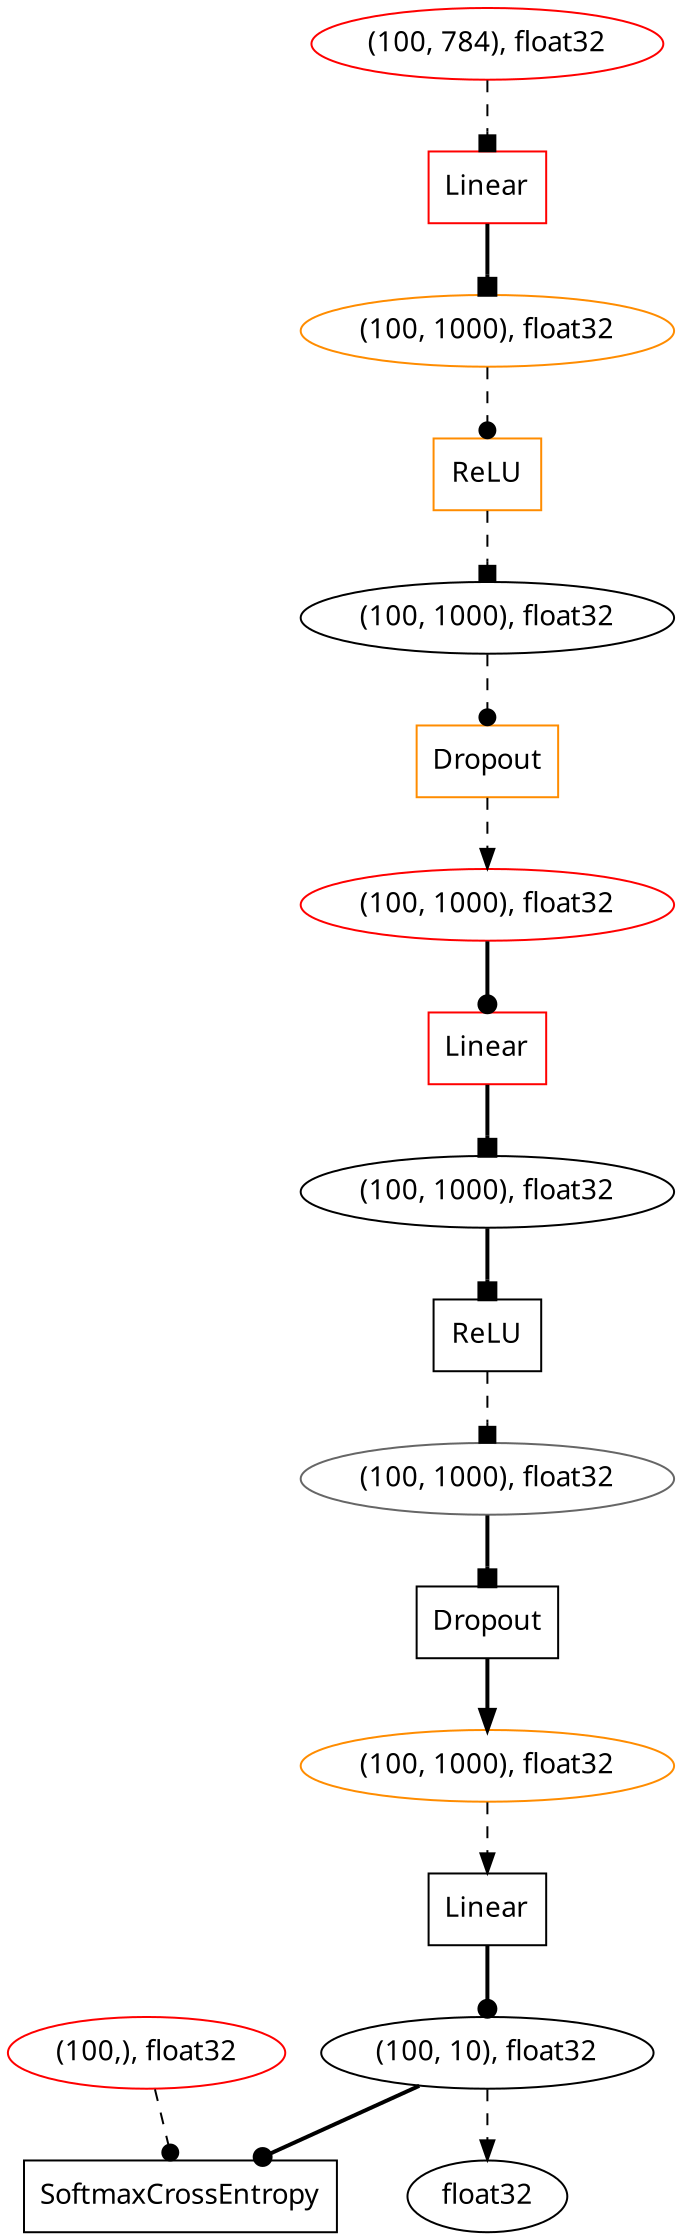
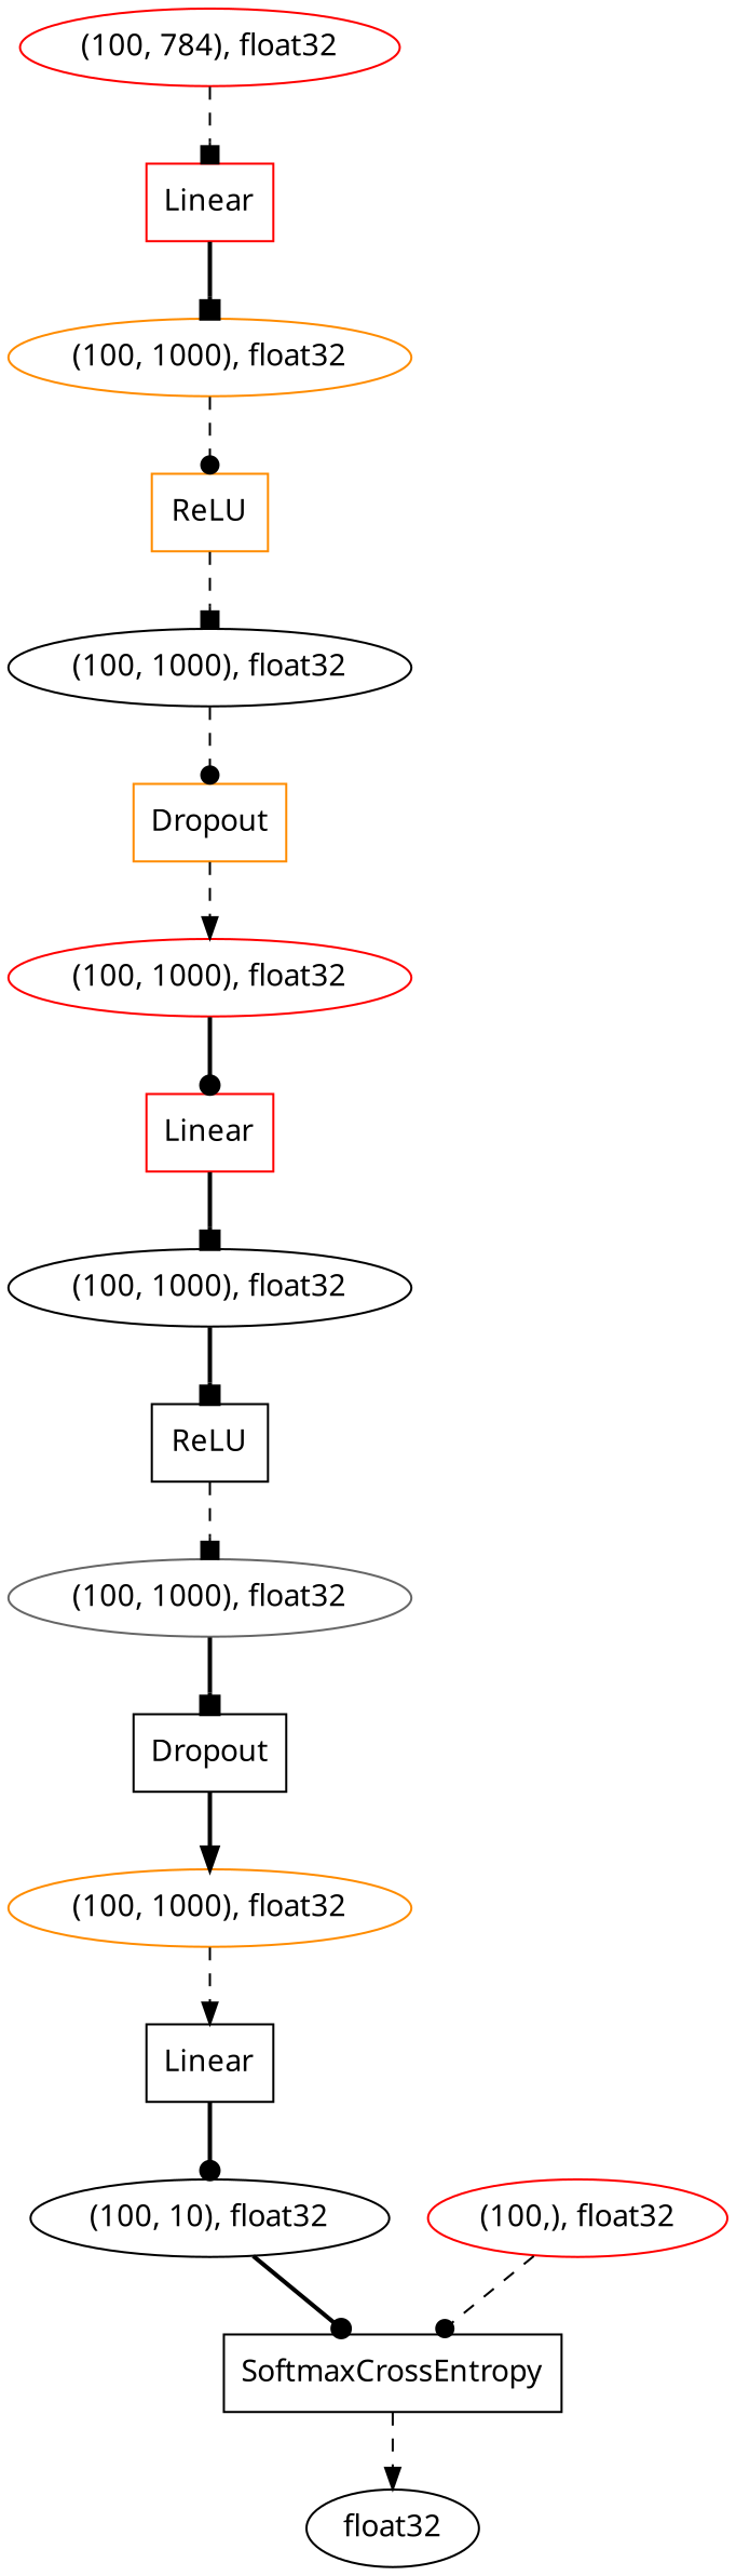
  digraph {
    fontname="Noto Sans"
    node [color=black fontname="Noto Sans" shape=oval]
    edge [arrowhead=box fontname="Noto Sans" style=dashed]
    n1 [label=SoftmaxCrossEntropy shape=box]
    n2 [label=float32]
    n3 [color=red label=Linear shape=box]
    n4 [color=darkorange label="(100, 1000), float32"]
    n5 [color=darkorange label=ReLU shape=box]
    n6 [label="(100, 1000), float32"]
    n7 [color=darkorange label=Dropout shape=box]
    n8 [color=red label="(100, 1000), float32"]
    n9 [color=red label=Linear shape=box]
    n10 [label="(100, 1000), float32"]
    n11 [color=darkorange label="(100, 1000), float32"]
    n12 [label=Linear shape=box]
    n13 [label="(100, 10), float32"]
    n14 [label=ReLU shape=box]
    n15 [color=gray40 label="(100, 1000), float32"]
    n16 [label=Dropout shape=box]
    n17 [color=red label="(100,), float32"]
    n18 [color=red label="(100, 784), float32"]
-   n13 -> n2 [arrowhead=normal]
+   n1 -> n2 [arrowhead=normal]
    n3 -> n4 [style=bold]
    n4 -> n5 [arrowhead=dot]
    n5 -> n6
    n6 -> n7 [arrowhead=dot]
    n7 -> n8 [arrowhead=normal]
    n8 -> n9 [arrowhead=dot style=bold]
    n9 -> n10 [style=bold]
    n10 -> n14 [style=bold]
    n11 -> n12 [arrowhead=normal]
    n12 -> n13 [arrowhead=dot style=bold]
    n13 -> n1 [arrowhead=dot style=bold]
    n14 -> n15
    n15 -> n16 [style=bold]
    n16 -> n11 [arrowhead=normal style=bold]
    n17 -> n1 [arrowhead=dot]
    n18 -> n3
  }
